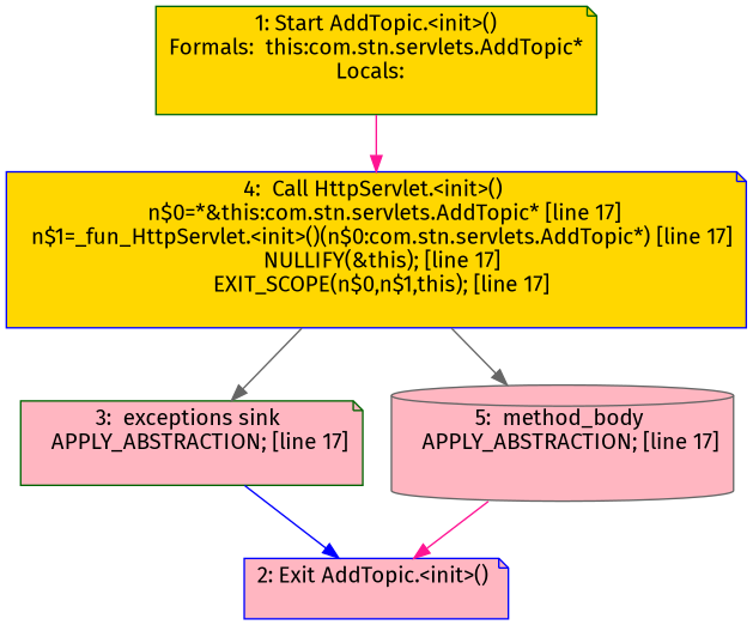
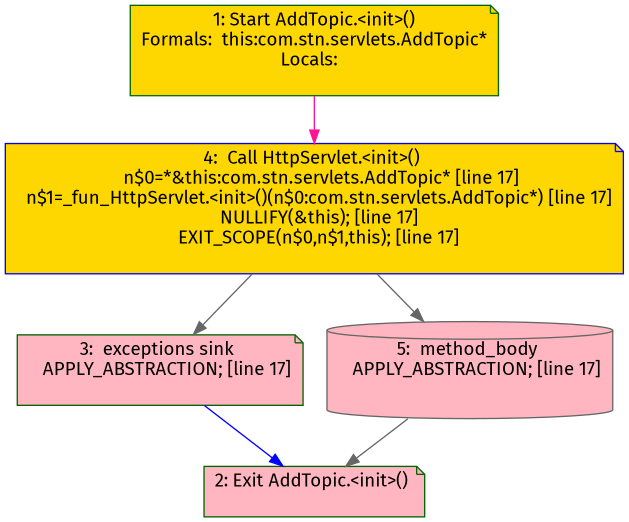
  digraph {
    fontname="Fira Sans"
    node [color=darkgreen fillcolor=lightpink fontname="Fira Sans" shape=note style=filled]
    edge [color=deeppink fontname="Fira Sans"]
    n1 [fillcolor=gold label="1: Start AddTopic.<init>()\nFormals:  this:com.stn.servlets.AddTopic*\nLocals:  \n  "]
    n2 [color=blue fillcolor=gold label="4:  Call HttpServlet.<init>() \n   n$0=*&this:com.stn.servlets.AddTopic* [line 17]\n  n$1=_fun_HttpServlet.<init>()(n$0:com.stn.servlets.AddTopic*) [line 17]\n  NULLIFY(&this); [line 17]\n  EXIT_SCOPE(n$0,n$1,this); [line 17]\n "]
    n3 [label="3:  exceptions sink \n   APPLY_ABSTRACTION; [line 17]\n "]
    n4 [color=gray40 label="5:  method_body \n   APPLY_ABSTRACTION; [line 17]\n " shape=cylinder]
-   n5 [color=blue label="2: Exit AddTopic.<init>() \n  "]
+   n5 [label="2: Exit AddTopic.<init>() \n  "]
    n1 -> n2
    n2 -> n3 [color=gray40]
    n2 -> n4 [color=gray40]
    n3 -> n5 [color=blue]
-   n4 -> n5
+   n4 -> n5 [color=gray40]
  }
